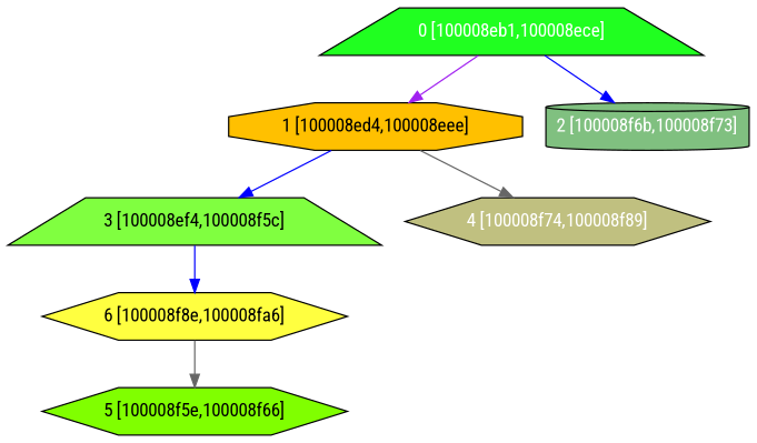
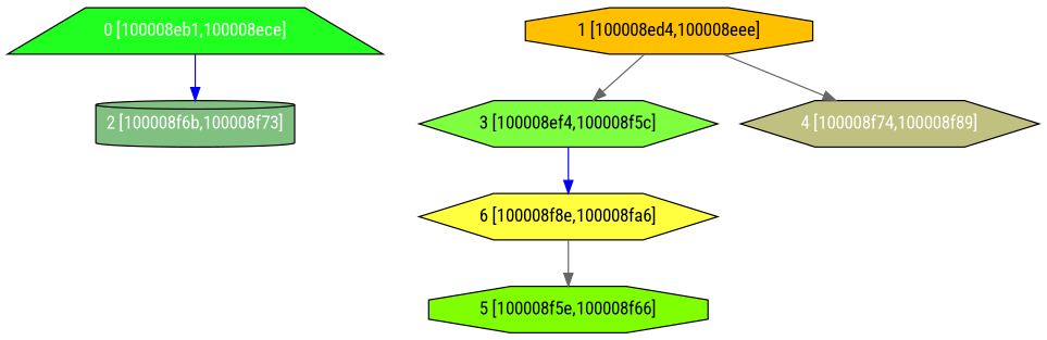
  digraph {
    fontname="Roboto Condensed"
    node [fontcolor="#000000" fontname="Roboto Condensed" shape=trapezium style=filled]
    edge [color=blue fontname="Roboto Condensed"]
    n1 [fillcolor="#20FF20" fontcolor="#ffffff" label="0 [100008eb1,100008ece]"]
    n2 [fillcolor="#FFC000" label="1 [100008ed4,100008eee]" shape=octagon]
    n3 [fillcolor="#80C080" fontcolor="#ffffff" label="2 [100008f6b,100008f73]" shape=cylinder]
-   n4 [fillcolor="#80FF40" label="3 [100008ef4,100008f5c]"]
+   n4 [fillcolor="#80FF40" label="3 [100008ef4,100008f5c]" shape=hexagon]
    n5 [fillcolor="#C0C080" fontcolor="#ffffff" label="4 [100008f74,100008f89]" shape=hexagon]
    n6 [fillcolor="#FFFF40" label="6 [100008f8e,100008fa6]" shape=hexagon]
-   n7 [fillcolor="#80FF00" label="5 [100008f5e,100008f66]" shape=hexagon]
-   n1 -> n2 [color=purple]
+   n7 [fillcolor="#80FF00" label="5 [100008f5e,100008f66]" shape=octagon]
    n1 -> n3
-   n2 -> n4
+   n2 -> n4 [color=gray40]
    n2 -> n5 [color=gray40]
    n4 -> n6
    n6 -> n7 [color=gray40]
  }
